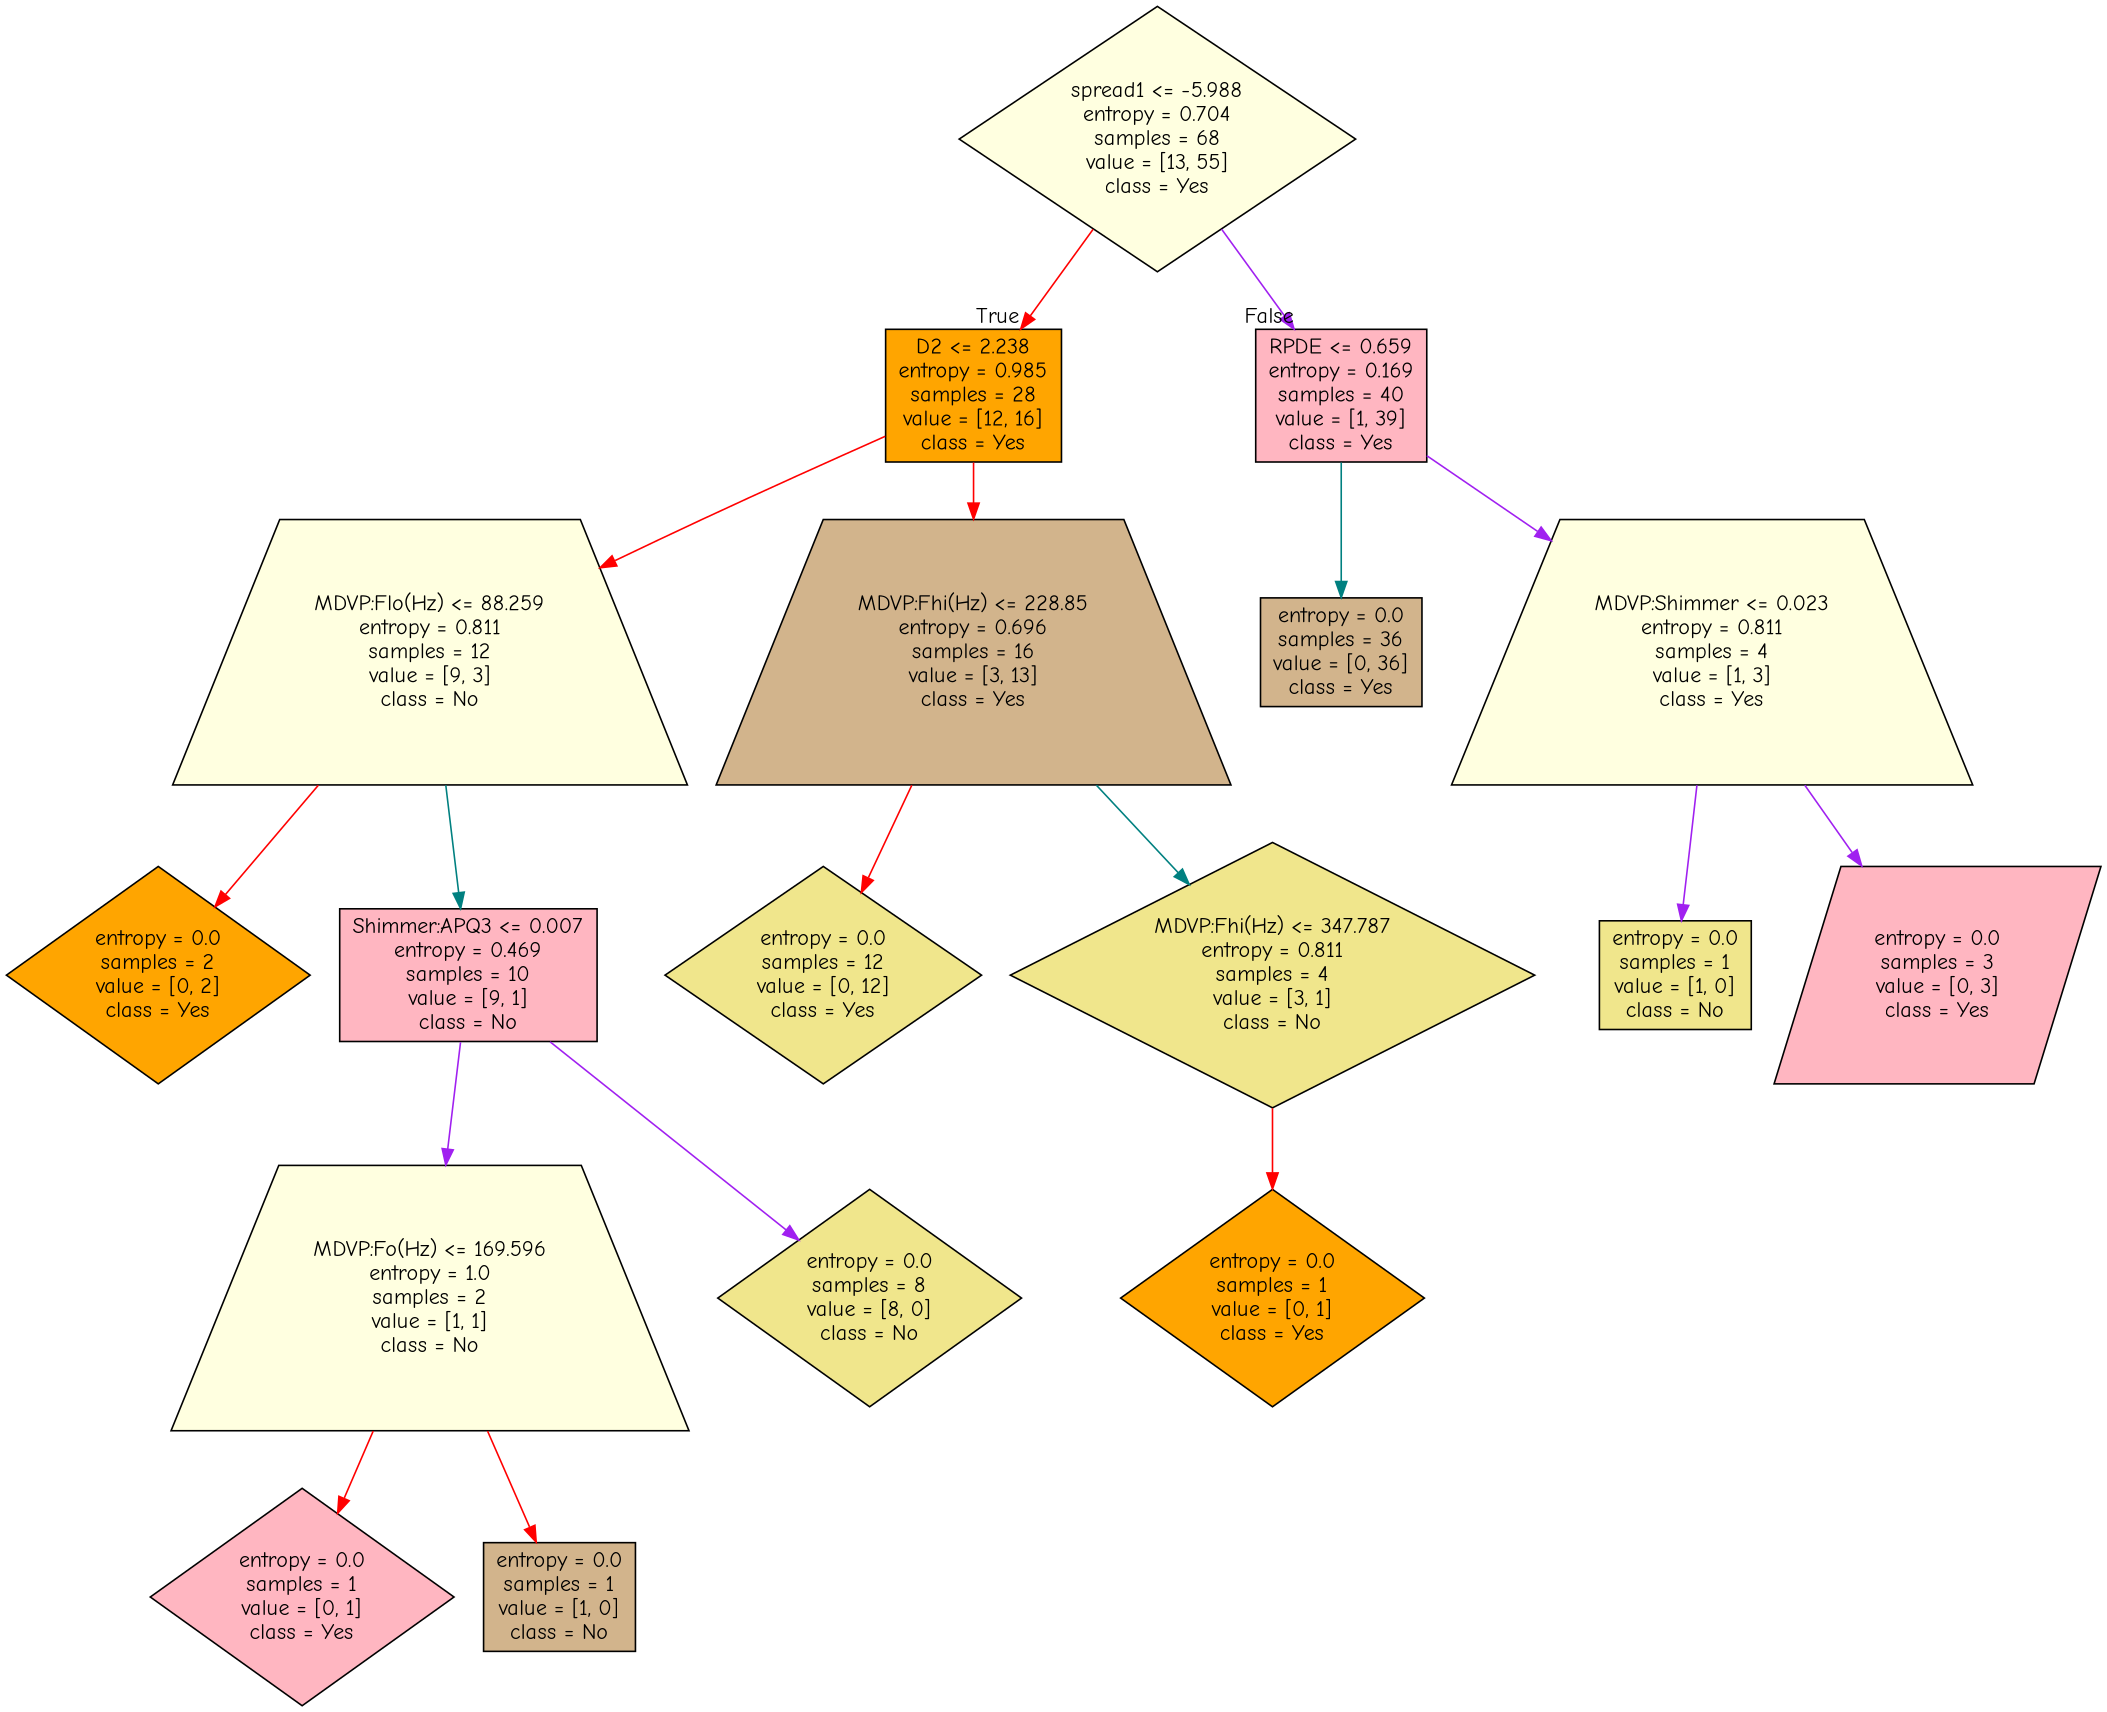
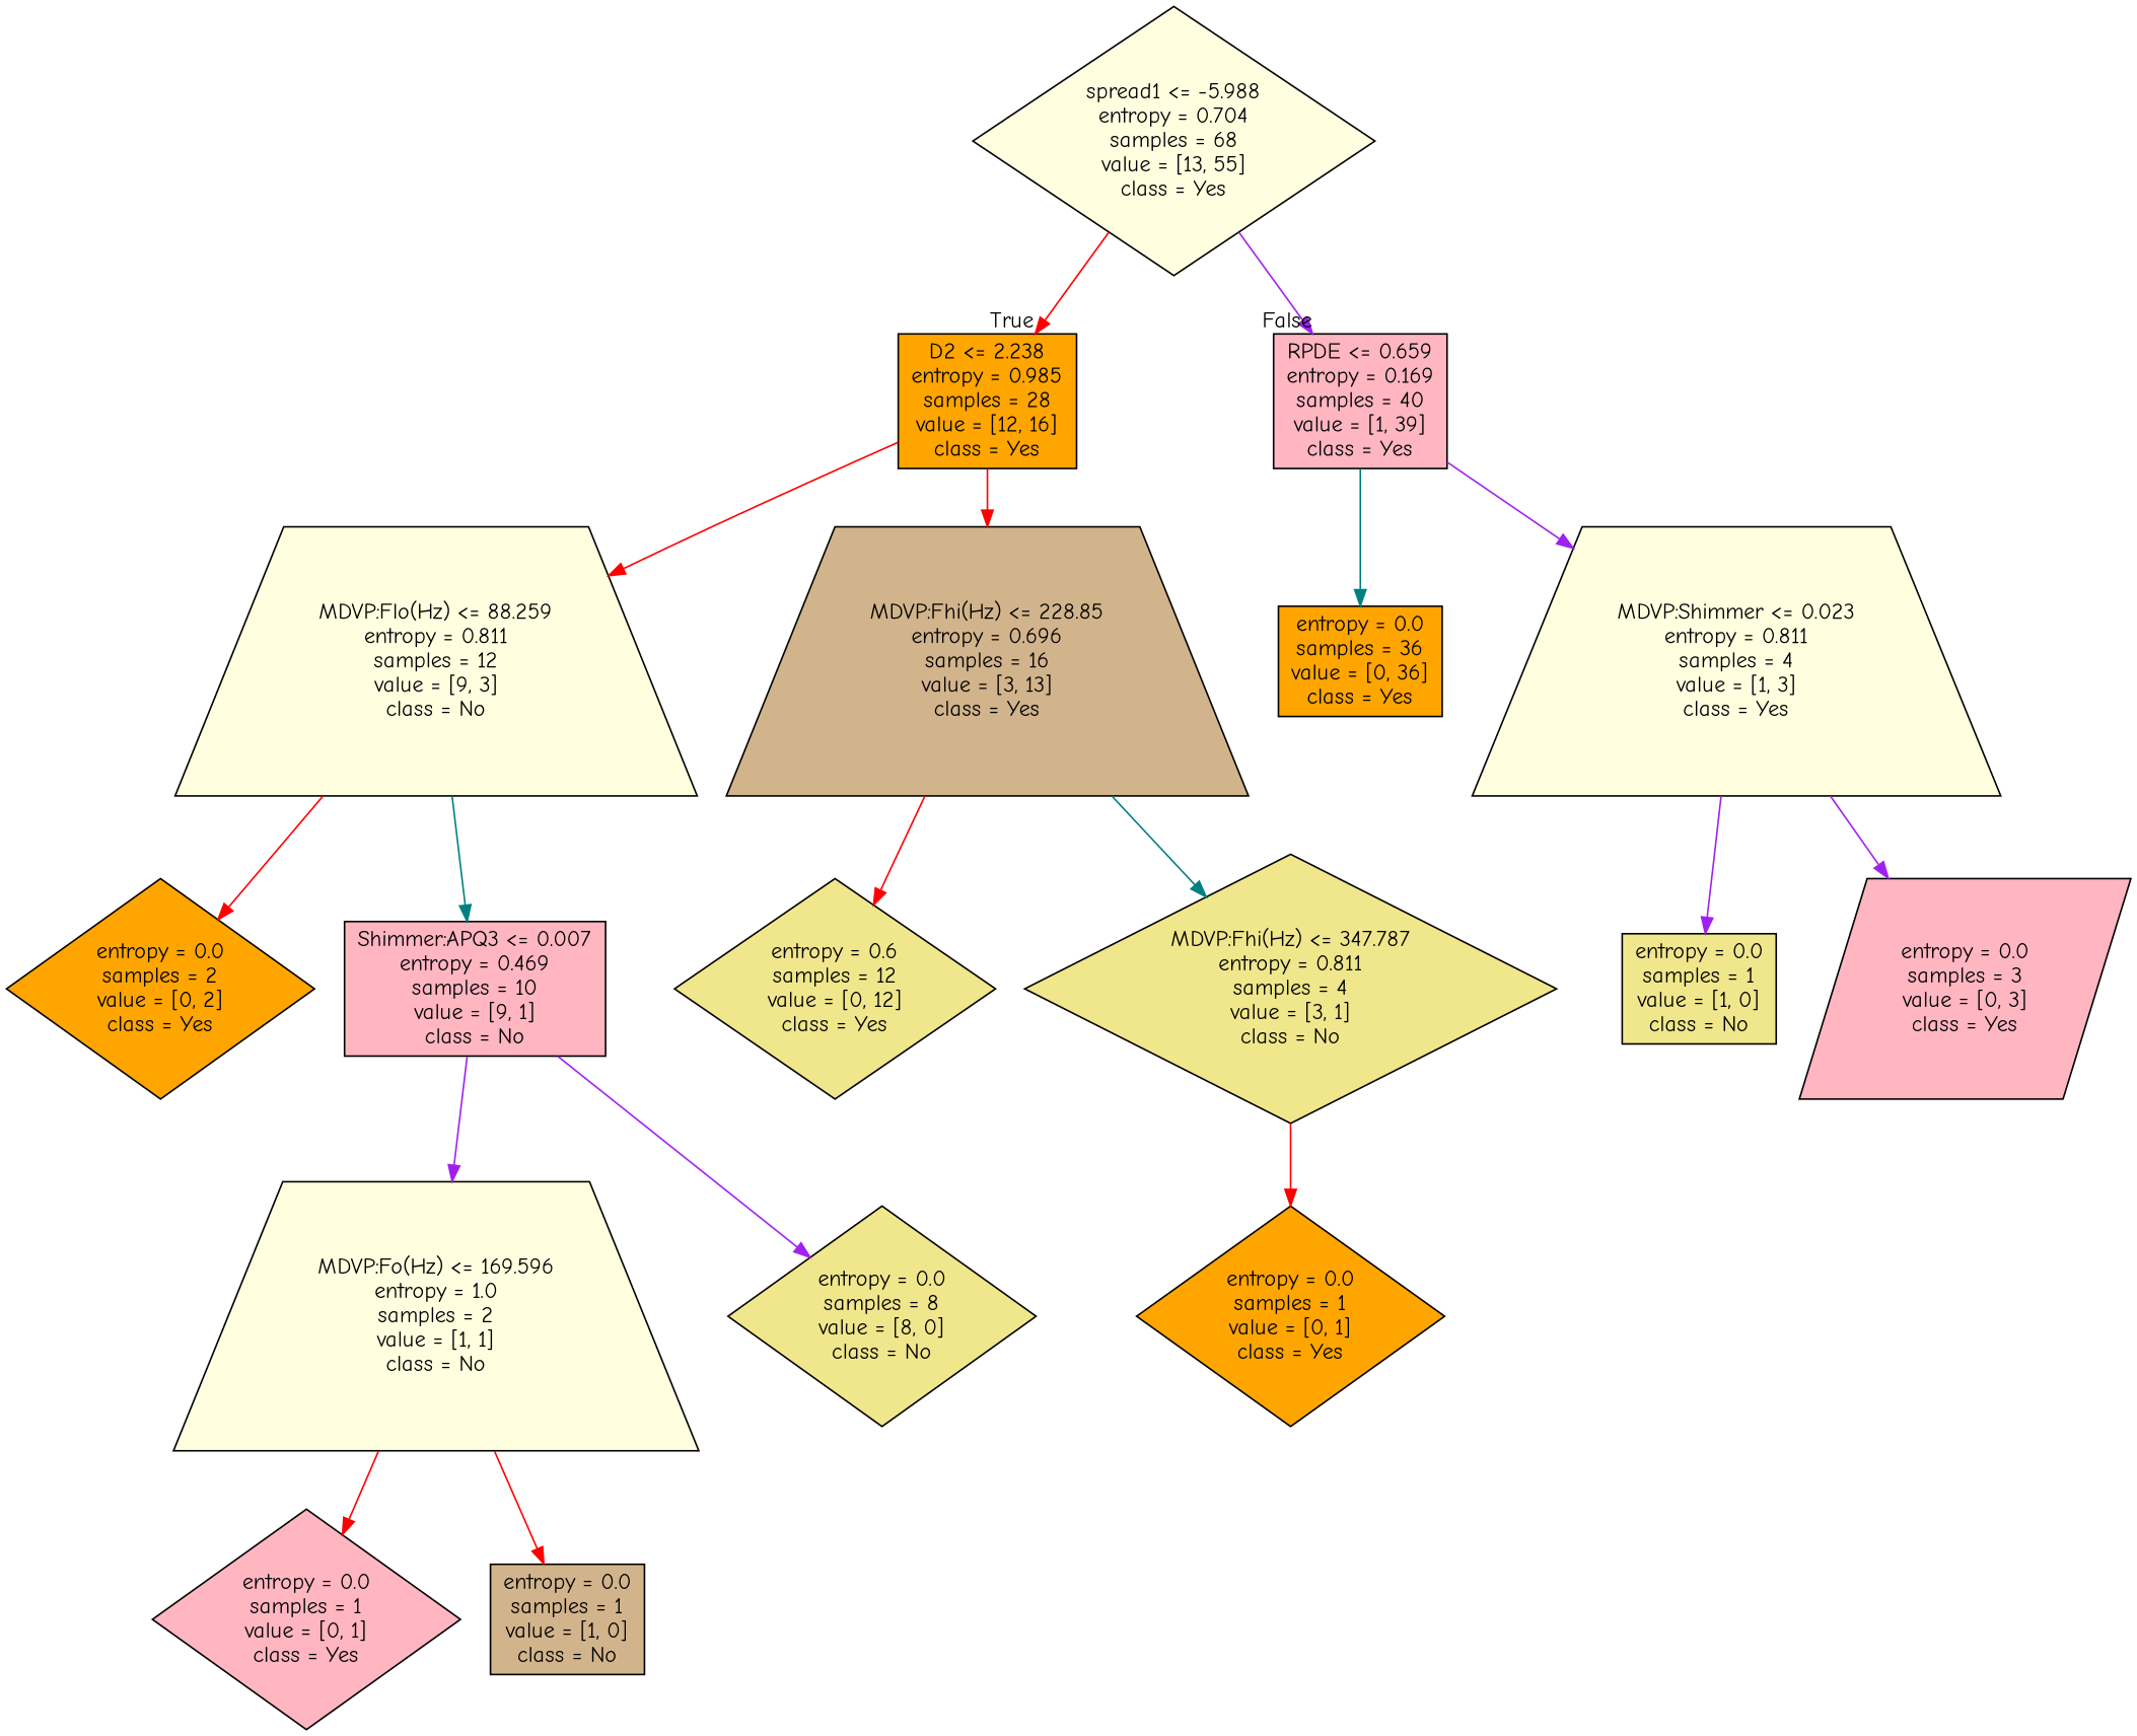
  digraph {
    fontname="Comic Neue"
    node [fillcolor=lightyellow fontname="Comic Neue" shape=diamond style=filled]
    edge [color=red fontname="Comic Neue"]
    n1 [label="spread1 <= -5.988\nentropy = 0.704\nsamples = 68\nvalue = [13, 55]\nclass = Yes"]
    n2 [fillcolor=orange label="D2 <= 2.238\nentropy = 0.985\nsamples = 28\nvalue = [12, 16]\nclass = Yes" shape=box]
    n3 [fillcolor=lightpink label="RPDE <= 0.659\nentropy = 0.169\nsamples = 40\nvalue = [1, 39]\nclass = Yes" shape=box]
    n4 [label="MDVP:Flo(Hz) <= 88.259\nentropy = 0.811\nsamples = 12\nvalue = [9, 3]\nclass = No" shape=trapezium]
    n5 [fillcolor=tan label="MDVP:Fhi(Hz) <= 228.85\nentropy = 0.696\nsamples = 16\nvalue = [3, 13]\nclass = Yes" shape=trapezium]
-   n6 [fillcolor=tan label="entropy = 0.0\nsamples = 36\nvalue = [0, 36]\nclass = Yes" shape=box]
+   n6 [fillcolor=orange label="entropy = 0.0\nsamples = 36\nvalue = [0, 36]\nclass = Yes" shape=box]
    n7 [label="MDVP:Shimmer <= 0.023\nentropy = 0.811\nsamples = 4\nvalue = [1, 3]\nclass = Yes" shape=trapezium]
    n8 [fillcolor=orange label="entropy = 0.0\nsamples = 2\nvalue = [0, 2]\nclass = Yes"]
    n9 [fillcolor=lightpink label="Shimmer:APQ3 <= 0.007\nentropy = 0.469\nsamples = 10\nvalue = [9, 1]\nclass = No" shape=box]
-   n10 [fillcolor=khaki label="entropy = 0.0\nsamples = 12\nvalue = [0, 12]\nclass = Yes"]
+   n10 [fillcolor=khaki label="entropy = 0.6\nsamples = 12\nvalue = [0, 12]\nclass = Yes"]
    n11 [fillcolor=khaki label="MDVP:Fhi(Hz) <= 347.787\nentropy = 0.811\nsamples = 4\nvalue = [3, 1]\nclass = No"]
    n12 [label="MDVP:Fo(Hz) <= 169.596\nentropy = 1.0\nsamples = 2\nvalue = [1, 1]\nclass = No" shape=trapezium]
    n13 [fillcolor=khaki label="entropy = 0.0\nsamples = 8\nvalue = [8, 0]\nclass = No"]
    n14 [fillcolor=lightpink label="entropy = 0.0\nsamples = 1\nvalue = [0, 1]\nclass = Yes"]
    n15 [fillcolor=tan label="entropy = 0.0\nsamples = 1\nvalue = [1, 0]\nclass = No" shape=box]
    n16 [fillcolor=orange label="entropy = 0.0\nsamples = 1\nvalue = [0, 1]\nclass = Yes"]
    n17 [fillcolor=khaki label="entropy = 0.0\nsamples = 1\nvalue = [1, 0]\nclass = No" shape=box]
    n18 [fillcolor=lightpink label="entropy = 0.0\nsamples = 3\nvalue = [0, 3]\nclass = Yes" shape=parallelogram]
    n1 -> n2 [headlabel=True labelangle=45 labeldistance=2.5]
    n1 -> n3 [color=purple headlabel=False labelangle=-45 labeldistance=2.5]
    n2 -> n4
    n2 -> n5
    n3 -> n6 [color=teal]
    n3 -> n7 [color=purple]
    n4 -> n8
    n4 -> n9 [color=teal]
    n5 -> n10
    n5 -> n11 [color=teal]
    n7 -> n17 [color=purple]
    n7 -> n18 [color=purple]
    n9 -> n12 [color=purple]
    n9 -> n13 [color=purple]
    n11 -> n16
    n12 -> n14
    n12 -> n15
  }
